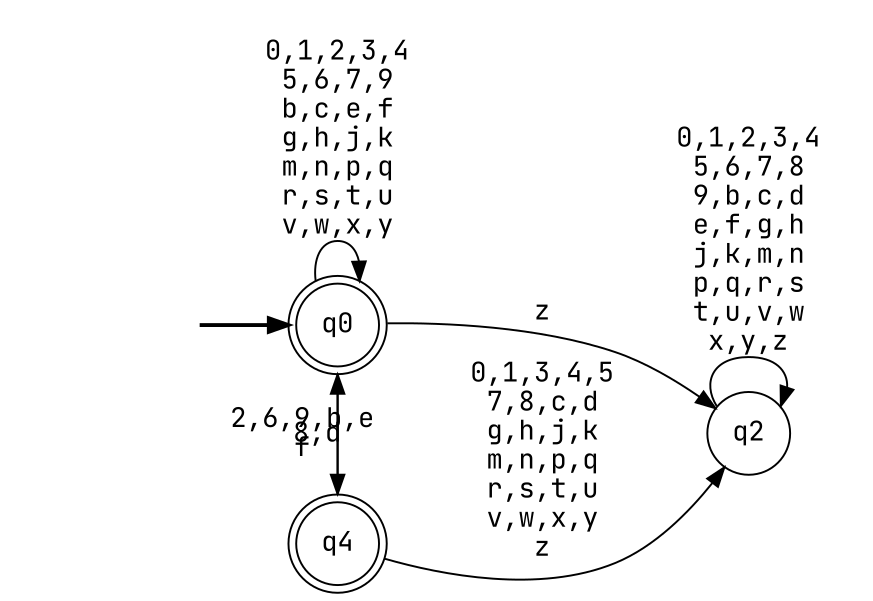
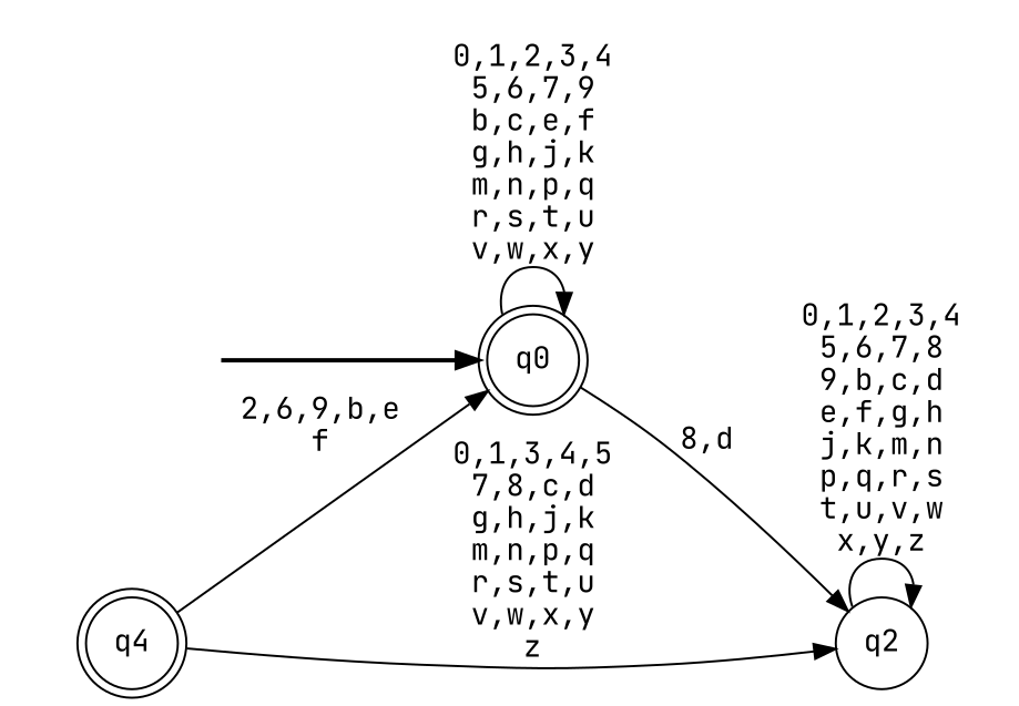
  digraph {
    fontname="JetBrains Mono"
    rankdir=LR
    node [fontname="JetBrains Mono" shape=doublecircle style="rounded,filled" color=black fillcolor=white]
    edge [fontname="JetBrains Mono"]
    __start0 [height=0 shape=none style=invis width=0 color="" fillcolor=""]
    n2 [label=q0]
    n3 [label=q4]
    n4 [label=q2 shape=circle style=filled]
    subgraph cluster_1 {
      nodesep=0.15
      ranksep=0.15
      style=invis
      __start0
      n2
    }
    __start0 -> n2 [penwidth=2]
    n2 -> n2 [label="0,1,2,3,4\n5,6,7,9\nb,c,e,f\ng,h,j,k\nm,n,p,q\nr,s,t,u\nv,w,x,y"]
-   n2 -> n3 [label="8,d"]
-   n2 -> n4 [label=z]
+   n2 -> n4 [label="8,d"]
    n3 -> n2 [label="2,6,9,b,e\nf"]
    n3 -> n4 [label="0,1,3,4,5\n7,8,c,d\ng,h,j,k\nm,n,p,q\nr,s,t,u\nv,w,x,y\nz"]
    n4 -> n4 [label="0,1,2,3,4\n5,6,7,8\n9,b,c,d\ne,f,g,h\nj,k,m,n\np,q,r,s\nt,u,v,w\nx,y,z"]
  }
